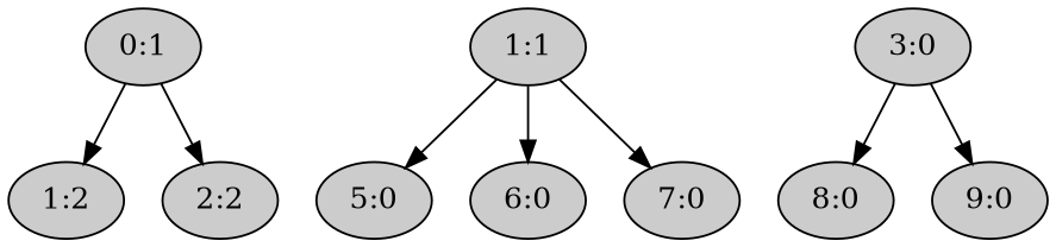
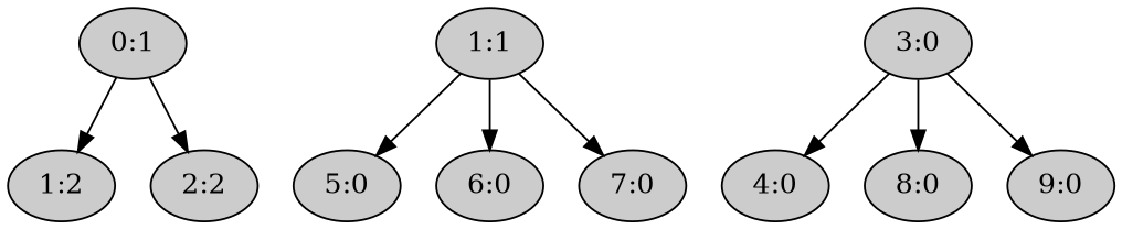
  digraph {
    node [fillcolor="#CCCCCC" style=filled]
    "0:1"
    "1:2"
    "2:2"
    "1:1"
    "5:0"
    "6:0"
    "7:0"
    "3:0"
+   "4:0"
    "8:0"
    "9:0"
    "0:1" -> "1:2"
    "0:1" -> "2:2"
    "1:1" -> "5:0"
    "1:1" -> "6:0"
    "1:1" -> "7:0"
+   "3:0" -> "4:0"
    "3:0" -> "8:0"
    "3:0" -> "9:0"
  }
